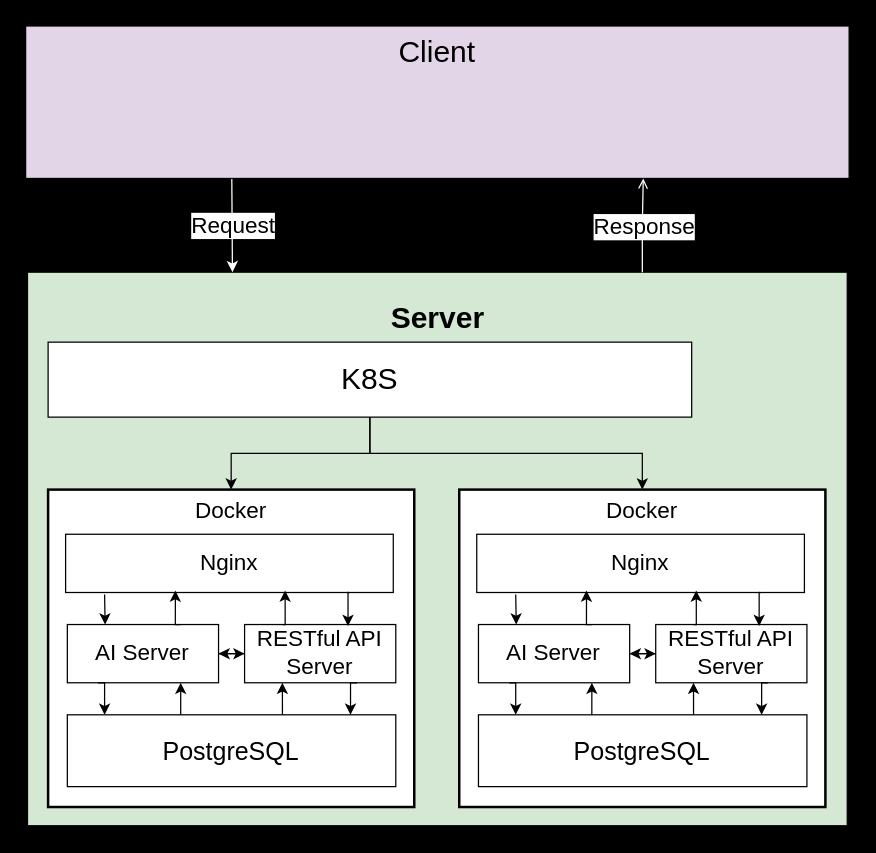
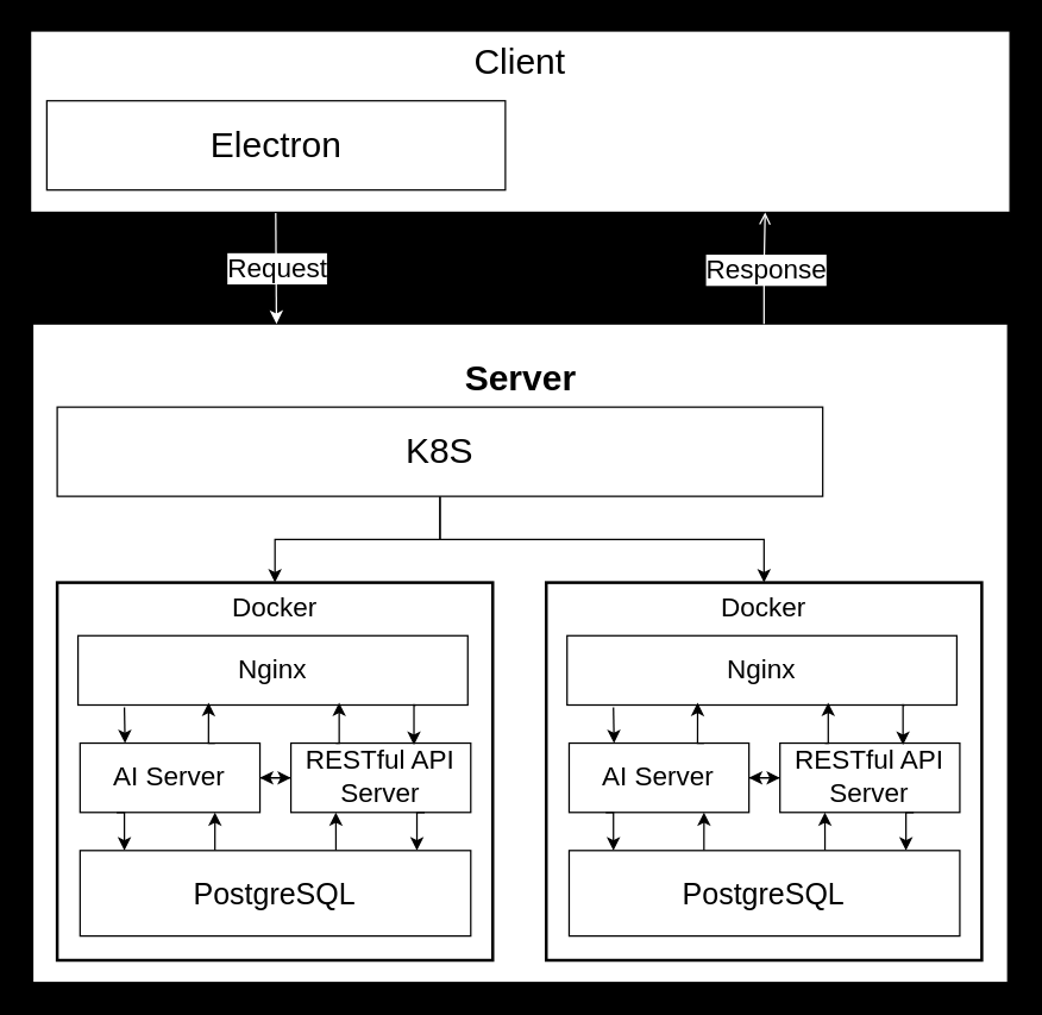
  <mxCell id="0" />
  <mxCell id="1" parent="0" />
- <mxCell id="2" value="&lt;h1 style=&quot;font-size: 24px;&quot;&gt;Server&lt;/h1&gt;" style="rounded=0;whiteSpace=wrap;html=1;align=center;verticalAlign=top;fillColor=#d5e8d4;" parent="1" vertex="1"><mxGeometry x="21.5" y="217" width="656" height="443" as="geometry" /></mxCell>
+ <mxCell id="2" value="&lt;h1 style=&quot;font-size: 24px;&quot;&gt;Server&lt;/h1&gt;" style="rounded=0;whiteSpace=wrap;html=1;align=center;verticalAlign=top;" parent="1" vertex="1"><mxGeometry x="21.5" y="217" width="656" height="443" as="geometry" /></mxCell>
  <mxCell id="3" value="" style="group" parent="1" vertex="1" connectable="0"><mxGeometry x="38" y="391" width="293" height="254" as="geometry" /></mxCell>
  <mxCell id="4" value="&lt;font style=&quot;font-size: 18px;&quot;&gt;Docker&lt;/font&gt;" style="rounded=0;whiteSpace=wrap;html=1;strokeWidth=2;verticalAlign=top;" parent="3" vertex="1"><mxGeometry width="293" height="254" as="geometry" /></mxCell>
  <mxCell id="5" value="&lt;font style=&quot;font-size: 18px;&quot;&gt;Nginx&lt;/font&gt;" style="rounded=0;whiteSpace=wrap;html=1;" parent="3" vertex="1"><mxGeometry x="14" y="35.73" width="262.21" height="46.61" as="geometry" /></mxCell>
  <mxCell id="6" style="edgeStyle=orthogonalEdgeStyle;rounded=0;orthogonalLoop=1;jettySize=auto;html=1;exitX=0;exitY=0.5;exitDx=0;exitDy=0;entryX=1;entryY=0.5;entryDx=0;entryDy=0;" edge="1" parent="3" source="7" target="9"><mxGeometry relative="1" as="geometry" /></mxCell>
  <mxCell id="7" value="&lt;font style=&quot;font-size: 18px;&quot;&gt;RESTful API Server&lt;/font&gt;" style="rounded=0;whiteSpace=wrap;html=1;" parent="3" vertex="1"><mxGeometry x="157.224" y="107.969" width="121.002" height="46.606" as="geometry" /></mxCell>
  <mxCell id="8" style="edgeStyle=orthogonalEdgeStyle;rounded=0;orthogonalLoop=1;jettySize=auto;html=1;exitX=1;exitY=0.5;exitDx=0;exitDy=0;entryX=0;entryY=0.5;entryDx=0;entryDy=0;" edge="1" parent="3" source="9" target="7"><mxGeometry relative="1" as="geometry" /></mxCell>
  <mxCell id="9" value="&lt;font style=&quot;font-size: 18px;&quot;&gt;AI Server&lt;/font&gt;" style="rounded=0;whiteSpace=wrap;html=1;" parent="3" vertex="1"><mxGeometry x="15.382" y="107.969" width="121.002" height="46.606" as="geometry" /></mxCell>
  <mxCell id="10" style="edgeStyle=orthogonalEdgeStyle;rounded=0;orthogonalLoop=1;jettySize=auto;html=1;exitX=0.119;exitY=1.033;exitDx=0;exitDy=0;entryX=0.25;entryY=0;entryDx=0;entryDy=0;exitPerimeter=0;" parent="3" source="5" target="9" edge="1"><mxGeometry relative="1" as="geometry" /></mxCell>
  <mxCell id="11" style="edgeStyle=orthogonalEdgeStyle;rounded=0;orthogonalLoop=1;jettySize=auto;html=1;entryX=0.75;entryY=1;entryDx=0;entryDy=0;" parent="3" source="13" target="9" edge="1"><mxGeometry relative="1" as="geometry"><Array as="points"><mxPoint x="106.134" y="171.664" /><mxPoint x="106.134" y="171.664" /></Array></mxGeometry></mxCell>
  <mxCell id="12" style="edgeStyle=orthogonalEdgeStyle;rounded=0;orthogonalLoop=1;jettySize=auto;html=1;entryX=0.25;entryY=1;entryDx=0;entryDy=0;" parent="3" source="13" target="7" edge="1"><mxGeometry relative="1" as="geometry"><Array as="points"><mxPoint x="187.475" y="170.11" /><mxPoint x="187.475" y="170.11" /></Array></mxGeometry></mxCell>
  <mxCell id="13" value="&lt;span style=&quot;font-size: 20px;&quot;&gt;PostgreSQL&lt;/span&gt;" style="rounded=0;whiteSpace=wrap;html=1;" parent="3" vertex="1"><mxGeometry x="15.382" y="180.208" width="262.844" height="57.48" as="geometry" /></mxCell>
  <mxCell id="14" style="edgeStyle=orthogonalEdgeStyle;rounded=0;orthogonalLoop=1;jettySize=auto;html=1;exitX=0.5;exitY=1;exitDx=0;exitDy=0;entryX=0.75;entryY=0;entryDx=0;entryDy=0;" parent="3" edge="1"><mxGeometry relative="1" as="geometry"><mxPoint x="247.205" y="154.575" as="sourcePoint" /><mxPoint x="241.995" y="180.208" as="targetPoint" /></mxGeometry></mxCell>
  <mxCell id="15" style="edgeStyle=orthogonalEdgeStyle;rounded=0;orthogonalLoop=1;jettySize=auto;html=1;exitX=0.75;exitY=0;exitDx=0;exitDy=0;entryX=0.335;entryY=0.967;entryDx=0;entryDy=0;entryPerimeter=0;" parent="3" source="9" target="5" edge="1"><mxGeometry relative="1" as="geometry" /></mxCell>
  <mxCell id="16" style="edgeStyle=orthogonalEdgeStyle;rounded=0;orthogonalLoop=1;jettySize=auto;html=1;exitX=0.5;exitY=1;exitDx=0;exitDy=0;entryX=0.25;entryY=0;entryDx=0;entryDy=0;" parent="3" edge="1"><mxGeometry relative="1" as="geometry"><mxPoint x="40.003" y="154.575" as="sourcePoint" /><mxPoint x="45.213" y="180.208" as="targetPoint" /></mxGeometry></mxCell>
  <mxCell id="17" style="edgeStyle=orthogonalEdgeStyle;rounded=0;orthogonalLoop=1;jettySize=auto;html=1;exitX=0.25;exitY=0;exitDx=0;exitDy=0;entryX=0.67;entryY=0.967;entryDx=0;entryDy=0;entryPerimeter=0;" parent="3" source="7" target="5" edge="1"><mxGeometry relative="1" as="geometry" /></mxCell>
  <mxCell id="18" style="edgeStyle=orthogonalEdgeStyle;rounded=0;orthogonalLoop=1;jettySize=auto;html=1;exitX=0.75;exitY=1;exitDx=0;exitDy=0;entryX=0.431;entryY=0.026;entryDx=0;entryDy=0;entryPerimeter=0;" parent="3" edge="1"><mxGeometry relative="1" as="geometry"><mxPoint x="241.277" y="82.34" as="sourcePoint" /><mxPoint x="239.996" y="109.181" as="targetPoint" /></mxGeometry></mxCell>
  <mxCell id="19" value="" style="group" parent="1" vertex="1" connectable="0"><mxGeometry x="367" y="391" width="293" height="254" as="geometry" /></mxCell>
  <mxCell id="20" value="&lt;font style=&quot;font-size: 18px;&quot;&gt;Docker&lt;/font&gt;" style="rounded=0;whiteSpace=wrap;html=1;strokeWidth=2;verticalAlign=top;" parent="19" vertex="1"><mxGeometry width="293" height="254" as="geometry" /></mxCell>
  <mxCell id="21" value="&lt;font style=&quot;font-size: 18px;&quot;&gt;Nginx&lt;/font&gt;" style="rounded=0;whiteSpace=wrap;html=1;" parent="19" vertex="1"><mxGeometry x="14" y="35.73" width="262.21" height="46.61" as="geometry" /></mxCell>
  <mxCell id="22" style="edgeStyle=orthogonalEdgeStyle;rounded=0;orthogonalLoop=1;jettySize=auto;html=1;exitX=0;exitY=0.5;exitDx=0;exitDy=0;entryX=1;entryY=0.5;entryDx=0;entryDy=0;" edge="1" parent="19" source="23" target="25"><mxGeometry relative="1" as="geometry" /></mxCell>
  <mxCell id="23" value="&lt;font style=&quot;font-size: 18px;&quot;&gt;RESTful API Server&lt;/font&gt;" style="rounded=0;whiteSpace=wrap;html=1;" parent="19" vertex="1"><mxGeometry x="157.224" y="107.969" width="121.002" height="46.606" as="geometry" /></mxCell>
  <mxCell id="24" style="edgeStyle=orthogonalEdgeStyle;rounded=0;orthogonalLoop=1;jettySize=auto;html=1;exitX=1;exitY=0.5;exitDx=0;exitDy=0;entryX=0;entryY=0.5;entryDx=0;entryDy=0;" edge="1" parent="19" source="25" target="23"><mxGeometry relative="1" as="geometry" /></mxCell>
  <mxCell id="25" value="&lt;font style=&quot;font-size: 18px;&quot;&gt;AI Server&lt;/font&gt;" style="rounded=0;whiteSpace=wrap;html=1;" parent="19" vertex="1"><mxGeometry x="15.382" y="107.969" width="121.002" height="46.606" as="geometry" /></mxCell>
  <mxCell id="26" style="edgeStyle=orthogonalEdgeStyle;rounded=0;orthogonalLoop=1;jettySize=auto;html=1;exitX=0.119;exitY=1.033;exitDx=0;exitDy=0;entryX=0.25;entryY=0;entryDx=0;entryDy=0;exitPerimeter=0;" parent="19" source="21" target="25" edge="1"><mxGeometry relative="1" as="geometry" /></mxCell>
  <mxCell id="27" style="edgeStyle=orthogonalEdgeStyle;rounded=0;orthogonalLoop=1;jettySize=auto;html=1;entryX=0.75;entryY=1;entryDx=0;entryDy=0;" parent="19" source="29" target="25" edge="1"><mxGeometry relative="1" as="geometry"><Array as="points"><mxPoint x="106.134" y="171.664" /><mxPoint x="106.134" y="171.664" /></Array></mxGeometry></mxCell>
  <mxCell id="28" style="edgeStyle=orthogonalEdgeStyle;rounded=0;orthogonalLoop=1;jettySize=auto;html=1;entryX=0.25;entryY=1;entryDx=0;entryDy=0;" parent="19" source="29" target="23" edge="1"><mxGeometry relative="1" as="geometry"><Array as="points"><mxPoint x="187.475" y="170.11" /><mxPoint x="187.475" y="170.11" /></Array></mxGeometry></mxCell>
  <mxCell id="29" value="&lt;span style=&quot;font-size: 20px;&quot;&gt;PostgreSQL&lt;/span&gt;" style="rounded=0;whiteSpace=wrap;html=1;" parent="19" vertex="1"><mxGeometry x="15.382" y="180.208" width="262.844" height="57.48" as="geometry" /></mxCell>
  <mxCell id="30" style="edgeStyle=orthogonalEdgeStyle;rounded=0;orthogonalLoop=1;jettySize=auto;html=1;exitX=0.5;exitY=1;exitDx=0;exitDy=0;entryX=0.75;entryY=0;entryDx=0;entryDy=0;" parent="19" edge="1"><mxGeometry relative="1" as="geometry"><mxPoint x="247.205" y="154.575" as="sourcePoint" /><mxPoint x="241.995" y="180.208" as="targetPoint" /></mxGeometry></mxCell>
  <mxCell id="31" style="edgeStyle=orthogonalEdgeStyle;rounded=0;orthogonalLoop=1;jettySize=auto;html=1;exitX=0.75;exitY=0;exitDx=0;exitDy=0;entryX=0.335;entryY=0.967;entryDx=0;entryDy=0;entryPerimeter=0;" parent="19" source="25" target="21" edge="1"><mxGeometry relative="1" as="geometry" /></mxCell>
  <mxCell id="32" style="edgeStyle=orthogonalEdgeStyle;rounded=0;orthogonalLoop=1;jettySize=auto;html=1;exitX=0.5;exitY=1;exitDx=0;exitDy=0;entryX=0.25;entryY=0;entryDx=0;entryDy=0;" parent="19" edge="1"><mxGeometry relative="1" as="geometry"><mxPoint x="40.003" y="154.575" as="sourcePoint" /><mxPoint x="45.213" y="180.208" as="targetPoint" /></mxGeometry></mxCell>
  <mxCell id="33" style="edgeStyle=orthogonalEdgeStyle;rounded=0;orthogonalLoop=1;jettySize=auto;html=1;exitX=0.25;exitY=0;exitDx=0;exitDy=0;entryX=0.67;entryY=0.967;entryDx=0;entryDy=0;entryPerimeter=0;" parent="19" source="23" target="21" edge="1"><mxGeometry relative="1" as="geometry" /></mxCell>
  <mxCell id="34" style="edgeStyle=orthogonalEdgeStyle;rounded=0;orthogonalLoop=1;jettySize=auto;html=1;exitX=0.75;exitY=1;exitDx=0;exitDy=0;entryX=0.431;entryY=0.026;entryDx=0;entryDy=0;entryPerimeter=0;" parent="19" edge="1"><mxGeometry relative="1" as="geometry"><mxPoint x="241.277" y="82.34" as="sourcePoint" /><mxPoint x="239.996" y="109.181" as="targetPoint" /></mxGeometry></mxCell>
  <mxCell id="35" style="edgeStyle=orthogonalEdgeStyle;rounded=0;orthogonalLoop=1;jettySize=auto;html=1;entryX=0.5;entryY=0;entryDx=0;entryDy=0;" parent="1" source="37" target="4" edge="1"><mxGeometry relative="1" as="geometry" /></mxCell>
  <mxCell id="36" style="edgeStyle=orthogonalEdgeStyle;rounded=0;orthogonalLoop=1;jettySize=auto;html=1;exitX=0.5;exitY=1;exitDx=0;exitDy=0;entryX=0.5;entryY=0;entryDx=0;entryDy=0;" parent="1" source="37" target="20" edge="1"><mxGeometry relative="1" as="geometry" /></mxCell>
  <mxCell id="37" value="&lt;font style=&quot;font-size: 24px;&quot;&gt;K8S&lt;/font&gt;" style="rounded=0;whiteSpace=wrap;html=1;" parent="1" vertex="1"><mxGeometry x="38" y="273" width="515" height="60" as="geometry" /></mxCell>
  <mxCell id="38" value="" style="group" parent="1" vertex="1" connectable="0"><mxGeometry x="20" y="20" width="659" height="122" as="geometry" /></mxCell>
  <mxCell id="39" style="edgeStyle=orthogonalEdgeStyle;rounded=0;orthogonalLoop=1;jettySize=auto;html=1;entryX=0.25;entryY=0;entryDx=0;entryDy=0;fontSize=12;labelBackgroundColor=#000000;fontColor=#FFFFFF;strokeColor=#FFFFFF;" parent="38" target="2" edge="1"><mxGeometry relative="1" as="geometry"><mxPoint x="165" y="122" as="sourcePoint" /></mxGeometry></mxCell>
  <mxCell id="40" value="&lt;font style=&quot;font-size: 18px;&quot;&gt;Request&lt;/font&gt;" style="edgeLabel;html=1;align=center;verticalAlign=middle;resizable=0;points=[];" parent="39" vertex="1" connectable="0"><mxGeometry x="-0.26" y="-1" relative="1" as="geometry"><mxPoint x="1" y="9" as="offset" /></mxGeometry></mxCell>
- <mxCell id="41" value="&lt;font style=&quot;font-size: 24px;&quot;&gt;Client&lt;/font&gt;" style="rounded=0;whiteSpace=wrap;html=1;verticalAlign=top;align=center;fillColor=#e1d5e7;" parent="38" vertex="1"><mxGeometry width="659" height="122" as="geometry" /></mxCell>
+ <mxCell id="41" value="&lt;font style=&quot;font-size: 24px;&quot;&gt;Client&lt;/font&gt;" style="rounded=0;whiteSpace=wrap;html=1;verticalAlign=top;align=center;" parent="38" vertex="1"><mxGeometry width="659" height="122" as="geometry" /></mxCell>
  <mxCell id="42" style="edgeStyle=orthogonalEdgeStyle;rounded=0;orthogonalLoop=1;jettySize=auto;html=1;exitX=0.75;exitY=0;exitDx=0;exitDy=0;entryX=0.75;entryY=1;entryDx=0;entryDy=0;labelBackgroundColor=#000000;fontColor=#FFFFFF;strokeColor=#FFFFFF;endArrow=open;" parent="38" source="2" target="41" edge="1"><mxGeometry relative="1" as="geometry" /></mxCell>
  <mxCell id="43" value="&lt;font style=&quot;font-size: 18px;&quot;&gt;Response&lt;/font&gt;" style="edgeLabel;html=1;align=center;verticalAlign=middle;resizable=0;points=[];" parent="42" vertex="1" connectable="0"><mxGeometry x="-0.129" y="-2" relative="1" as="geometry"><mxPoint x="-1" y="-4" as="offset" /></mxGeometry></mxCell>
+ <mxCell id="44" value="&lt;font style=&quot;font-size: 24px;&quot;&gt;Electron&lt;/font&gt;" style="rounded=0;whiteSpace=wrap;html=1;" parent="38" vertex="1"><mxGeometry x="11" y="47" width="308.5" height="60" as="geometry" /></mxCell>
